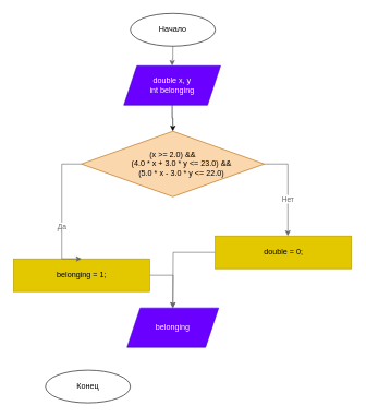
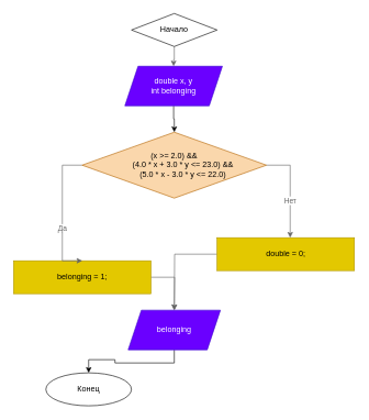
  <mxCell id="0" />
  <mxCell id="1" parent="0" />
  <mxCell id="2" style="edgeStyle=orthogonalEdgeStyle;rounded=0;orthogonalLoop=1;jettySize=auto;html=1;fillColor=#f5f5f5;strokeColor=#666666;" parent="1" source="3" target="5" edge="1"><mxGeometry relative="1" as="geometry" /></mxCell>
- <mxCell id="3" value="Начало" style="ellipse;whiteSpace=wrap;html=1;" parent="1" vertex="1"><mxGeometry x="199" y="20" width="130" height="50" as="geometry" /></mxCell>
+ <mxCell id="3" value="Начало" style="rhombus;whiteSpace=wrap;html=1;" parent="1" vertex="1"><mxGeometry x="199" y="20" width="130" height="50" as="geometry" /></mxCell>
  <mxCell id="4" style="edgeStyle=orthogonalEdgeStyle;rounded=0;orthogonalLoop=1;jettySize=auto;html=1;entryX=0.5;entryY=0;entryDx=0;entryDy=0;" edge="1" parent="1" source="5" target="11"><mxGeometry relative="1" as="geometry" /></mxCell>
  <mxCell id="5" value="&lt;div&gt;double x, y&lt;/div&gt;int belonging" style="shape=parallelogram;perimeter=parallelogramPerimeter;whiteSpace=wrap;html=1;fixedSize=1;fillColor=#6a00ff;strokeColor=#3700CC;fontColor=#ffffff;" parent="1" vertex="1"><mxGeometry x="189" y="100" width="148" height="60" as="geometry" /></mxCell>
  <mxCell id="6" value="Конец" style="ellipse;whiteSpace=wrap;html=1;" parent="1" vertex="1"><mxGeometry x="69" y="565" width="130" height="50" as="geometry" /></mxCell>
  <mxCell id="7" style="edgeStyle=orthogonalEdgeStyle;rounded=0;orthogonalLoop=1;jettySize=auto;html=1;entryX=0.5;entryY=0;entryDx=0;entryDy=0;fillColor=#f5f5f5;strokeColor=#666666;" edge="1" parent="1" source="8"><mxGeometry relative="1" as="geometry"><mxPoint x="264" y="470" as="targetPoint" /></mxGeometry></mxCell>
  <mxCell id="8" value="belonging = 1;" style="rounded=0;whiteSpace=wrap;html=1;fillColor=#e3c800;fontColor=#000000;strokeColor=#B09500;" parent="1" vertex="1"><mxGeometry x="20" y="395" width="208.5" height="50" as="geometry" /></mxCell>
  <mxCell id="9" style="edgeStyle=orthogonalEdgeStyle;rounded=0;orthogonalLoop=1;jettySize=auto;html=1;entryX=0.5;entryY=0;entryDx=0;entryDy=0;exitX=0;exitY=0.5;exitDx=0;exitDy=0;fillColor=#f5f5f5;strokeColor=#666666;" edge="1" parent="1" source="11" target="8"><mxGeometry relative="1" as="geometry"><Array as="points"><mxPoint x="94" y="250" /></Array></mxGeometry></mxCell>
  <mxCell id="10" value="Да" style="edgeLabel;html=1;align=center;verticalAlign=middle;resizable=0;points=[];fontColor=#666666;" vertex="1" connectable="0" parent="9"><mxGeometry x="0.22" y="-1" relative="1" as="geometry"><mxPoint as="offset" /></mxGeometry></mxCell>
  <mxCell id="11" value="(x &amp;gt;= 2.0) &amp;amp;&amp;amp;&lt;br&gt;&amp;nbsp; &amp;nbsp; &amp;nbsp; &amp;nbsp; (4.0 * x + 3.0 * y &amp;lt;= 23.0) &amp;amp;&amp;amp;&lt;br&gt;&amp;nbsp; &amp;nbsp; &amp;nbsp; &amp;nbsp; (5.0 * x - 3.0 * y &amp;lt;= 22.0)" style="rhombus;whiteSpace=wrap;html=1;fillColor=#fad7ac;strokeColor=#b46504;" vertex="1" parent="1"><mxGeometry x="124" y="200" width="280" height="100" as="geometry" /></mxCell>
  <mxCell id="12" style="edgeStyle=orthogonalEdgeStyle;rounded=0;orthogonalLoop=1;jettySize=auto;html=1;fillColor=#f5f5f5;strokeColor=#666666;" edge="1" parent="1" source="13"><mxGeometry relative="1" as="geometry"><mxPoint x="264" y="470" as="targetPoint" /></mxGeometry></mxCell>
  <mxCell id="13" value="double = 0;" style="rounded=0;whiteSpace=wrap;html=1;fillColor=#e3c800;fontColor=#000000;strokeColor=#B09500;" vertex="1" parent="1"><mxGeometry x="329" y="360" width="208.5" height="50" as="geometry" /></mxCell>
  <mxCell id="14" style="edgeStyle=orthogonalEdgeStyle;rounded=0;orthogonalLoop=1;jettySize=auto;html=1;exitX=1;exitY=0.5;exitDx=0;exitDy=0;fillColor=#f5f5f5;strokeColor=#666666;" edge="1" parent="1" source="11"><mxGeometry relative="1" as="geometry"><mxPoint x="440" y="360" as="targetPoint" /><Array as="points"><mxPoint x="440" y="250" /></Array></mxGeometry></mxCell>
  <mxCell id="15" value="Нет" style="edgeLabel;html=1;align=center;verticalAlign=middle;resizable=0;points=[];fontColor=#666666;" vertex="1" connectable="0" parent="14"><mxGeometry x="0.224" y="-1" relative="1" as="geometry"><mxPoint as="offset" /></mxGeometry></mxCell>
+ <mxCell id="16" style="edgeStyle=orthogonalEdgeStyle;rounded=0;orthogonalLoop=1;jettySize=auto;html=1;entryX=0.5;entryY=0;entryDx=0;entryDy=0;" edge="1" parent="1" source="17" target="6"><mxGeometry relative="1" as="geometry" /></mxCell>
  <mxCell id="17" value="belonging" style="shape=parallelogram;perimeter=parallelogramPerimeter;whiteSpace=wrap;html=1;fixedSize=1;fillColor=#6a00ff;fontColor=#ffffff;strokeColor=#3700CC;" vertex="1" parent="1"><mxGeometry x="194" y="470" width="140" height="60" as="geometry" /></mxCell>
